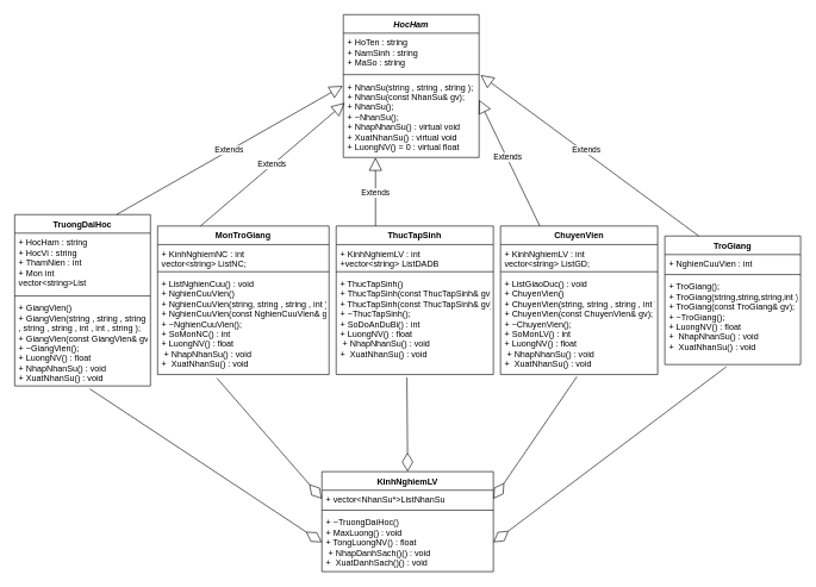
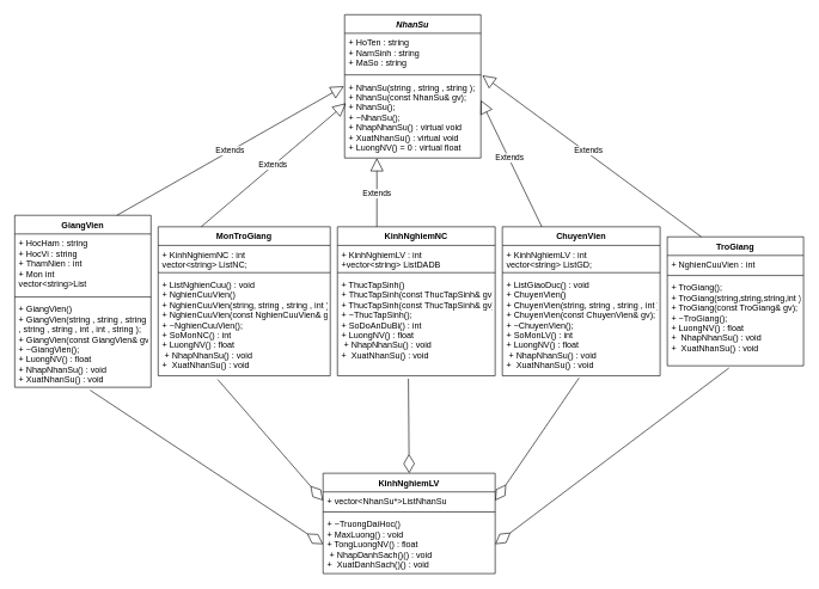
  <mxCell id="0" />
  <mxCell id="1" parent="0" />
- <mxCell id="2" value="HocHam" style="swimlane;fontStyle=3;align=center;verticalAlign=top;childLayout=stackLayout;horizontal=1;startSize=26;horizontalStack=0;resizeParent=1;resizeParentMax=0;resizeLast=0;collapsible=1;marginBottom=0;" vertex="1" parent="1"><mxGeometry x="480" y="20" width="190" height="200" as="geometry" /></mxCell>
+ <mxCell id="2" value="NhanSu" style="swimlane;fontStyle=3;align=center;verticalAlign=top;childLayout=stackLayout;horizontal=1;startSize=26;horizontalStack=0;resizeParent=1;resizeParentMax=0;resizeLast=0;collapsible=1;marginBottom=0;" vertex="1" parent="1"><mxGeometry x="480" y="20" width="190" height="200" as="geometry" /></mxCell>
  <mxCell id="3" value="+ HoTen : string&#10;+ NamSinh : string&#10;+ MaSo : string" style="text;strokeColor=none;fillColor=none;align=left;verticalAlign=top;spacingLeft=4;spacingRight=4;overflow=hidden;rotatable=0;points=[[0,0.5],[1,0.5]];portConstraint=eastwest;" vertex="1" parent="2"><mxGeometry y="26" width="190" height="54" as="geometry" /></mxCell>
  <mxCell id="4" value="" style="line;strokeWidth=1;fillColor=none;align=left;verticalAlign=middle;spacingTop=-1;spacingLeft=3;spacingRight=3;rotatable=0;labelPosition=right;points=[];portConstraint=eastwest;" vertex="1" parent="2"><mxGeometry y="80" width="190" height="8" as="geometry" /></mxCell>
  <mxCell id="5" value="+ NhanSu(string , string , string );&#10;+ NhanSu(const NhanSu&amp; gv);&#10;+ NhanSu();&#10;+ ~NhanSu();&#10;+ NhapNhanSu() : virtual void&#10;+ XuatNhanSu() : virtual void&#10;+ LuongNV() = 0 : virtual float" style="text;strokeColor=none;fillColor=none;align=left;verticalAlign=top;spacingLeft=4;spacingRight=4;overflow=hidden;rotatable=0;points=[[0,0.5],[1,0.5]];portConstraint=eastwest;" vertex="1" parent="2"><mxGeometry y="88" width="190" height="112" as="geometry" /></mxCell>
- <mxCell id="6" value="TruongDaiHoc" style="swimlane;fontStyle=1;align=center;verticalAlign=top;childLayout=stackLayout;horizontal=1;startSize=26;horizontalStack=0;resizeParent=1;resizeParentMax=0;resizeLast=0;collapsible=1;marginBottom=0;" vertex="1" parent="1"><mxGeometry y="300" width="190" height="240" as="geometry" x="20" /></mxCell>
+ <mxCell id="6" value="GiangVien" style="swimlane;fontStyle=1;align=center;verticalAlign=top;childLayout=stackLayout;horizontal=1;startSize=26;horizontalStack=0;resizeParent=1;resizeParentMax=0;resizeLast=0;collapsible=1;marginBottom=0;" vertex="1" parent="1"><mxGeometry y="300" width="190" height="240" as="geometry" x="20" /></mxCell>
  <mxCell id="7" value="+ HocHam : string&#10;+ HocVi : string&#10;+ ThamNien : int&#10;+ Mon int&#10; vector&lt;string&gt;List" style="text;strokeColor=none;fillColor=none;align=left;verticalAlign=top;spacingLeft=4;spacingRight=4;overflow=hidden;rotatable=0;points=[[0,0.5],[1,0.5]];portConstraint=eastwest;" vertex="1" parent="6"><mxGeometry y="26" width="190" height="84" as="geometry" /></mxCell>
  <mxCell id="8" value="" style="line;strokeWidth=1;fillColor=none;align=left;verticalAlign=middle;spacingTop=-1;spacingLeft=3;spacingRight=3;rotatable=0;labelPosition=right;points=[];portConstraint=eastwest;" vertex="1" parent="6"><mxGeometry y="110" width="190" height="8" as="geometry" /></mxCell>
  <mxCell id="9" value="+ GiangVien()&#10;+ GiangVien(string , string , string &#10;, string , string , int , int , string );&#10;+ GiangVien(const GiangVien&amp; gv);&#10;+ ~GiangVien();&#10;+ LuongNV() : float&#10;+ NhapNhanSu() : void&#10;+ XuatNhanSu() : void" style="text;strokeColor=none;fillColor=none;align=left;verticalAlign=top;spacingLeft=4;spacingRight=4;overflow=hidden;rotatable=0;points=[[0,0.5],[1,0.5]];portConstraint=eastwest;" vertex="1" parent="6"><mxGeometry y="118" width="190" height="122" as="geometry" /></mxCell>
  <mxCell id="10" value="TroGiang" style="swimlane;fontStyle=1;align=center;verticalAlign=top;childLayout=stackLayout;horizontal=1;startSize=26;horizontalStack=0;resizeParent=1;resizeParentMax=0;resizeLast=0;collapsible=1;marginBottom=0;" vertex="1" parent="1"><mxGeometry x="930" y="330" width="190" height="180" as="geometry" /></mxCell>
  <mxCell id="11" value="+ NghienCuuVien : int" style="text;strokeColor=none;fillColor=none;align=left;verticalAlign=top;spacingLeft=4;spacingRight=4;overflow=hidden;rotatable=0;points=[[0,0.5],[1,0.5]];portConstraint=eastwest;" vertex="1" parent="10"><mxGeometry y="26" width="190" height="24" as="geometry" /></mxCell>
  <mxCell id="12" value="" style="line;strokeWidth=1;fillColor=none;align=left;verticalAlign=middle;spacingTop=-1;spacingLeft=3;spacingRight=3;rotatable=0;labelPosition=right;points=[];portConstraint=eastwest;" vertex="1" parent="10"><mxGeometry y="50" width="190" height="8" as="geometry" /></mxCell>
  <mxCell id="13" value="+ TroGiang();&#10;+ TroGiang(string,string,string,int );&#10;+ TroGiang(const TroGiang&amp; gv);&#10;+ ~TroGiang();&#10;+ LuongNV() : float&#10;+  NhapNhanSu() : void&#10;+  XuatNhanSu() : void" style="text;strokeColor=none;fillColor=none;align=left;verticalAlign=top;spacingLeft=4;spacingRight=4;overflow=hidden;rotatable=0;points=[[0,0.5],[1,0.5]];portConstraint=eastwest;" vertex="1" parent="10"><mxGeometry y="58" width="190" height="122" as="geometry" /></mxCell>
  <mxCell id="14" value="MonTroGiang" style="swimlane;fontStyle=1;align=center;verticalAlign=top;childLayout=stackLayout;horizontal=1;startSize=26;horizontalStack=0;resizeParent=1;resizeParentMax=0;resizeLast=0;collapsible=1;marginBottom=0;" vertex="1" parent="1"><mxGeometry x="220" y="316" width="240" height="208" as="geometry" /></mxCell>
  <mxCell id="15" value="+ KinhNghiemNC : int&#10; vector&lt;string&gt; ListNC;" style="text;strokeColor=none;fillColor=none;align=left;verticalAlign=top;spacingLeft=4;spacingRight=4;overflow=hidden;rotatable=0;points=[[0,0.5],[1,0.5]];portConstraint=eastwest;" vertex="1" parent="14"><mxGeometry y="26" width="240" height="34" as="geometry" /></mxCell>
  <mxCell id="16" value="" style="line;strokeWidth=1;fillColor=none;align=left;verticalAlign=middle;spacingTop=-1;spacingLeft=3;spacingRight=3;rotatable=0;labelPosition=right;points=[];portConstraint=eastwest;" vertex="1" parent="14"><mxGeometry y="60" width="240" height="8" as="geometry" /></mxCell>
  <mxCell id="17" value="+ ListNghienCuu() : void&#10;+ NghienCuuVien()&#10;+ NghienCuuVien(string, string , string , int );&#10;+ NghienCuuVien(const NghienCuuVien&amp; gv);&#10;+ ~NghienCuuVien();&#10;+ SoMonNC() : int&#10;+ LuongNV() : float&#10; + NhapNhanSu() : void&#10;+  XuatNhanSu() : void" style="text;strokeColor=none;fillColor=none;align=left;verticalAlign=top;spacingLeft=4;spacingRight=4;overflow=hidden;rotatable=0;points=[[0,0.5],[1,0.5]];portConstraint=eastwest;" vertex="1" parent="14"><mxGeometry y="68" width="240" height="140" as="geometry" /></mxCell>
  <mxCell id="18" value="ChuyenVien" style="swimlane;fontStyle=1;align=center;verticalAlign=top;childLayout=stackLayout;horizontal=1;startSize=26;horizontalStack=0;resizeParent=1;resizeParentMax=0;resizeLast=0;collapsible=1;marginBottom=0;" vertex="1" parent="1"><mxGeometry x="700" y="316" width="220" height="208" as="geometry" /></mxCell>
  <mxCell id="19" value="+ KinhNghiemLV : int&#10; vector&lt;string&gt; ListGD;" style="text;strokeColor=none;fillColor=none;align=left;verticalAlign=top;spacingLeft=4;spacingRight=4;overflow=hidden;rotatable=0;points=[[0,0.5],[1,0.5]];portConstraint=eastwest;" vertex="1" parent="18"><mxGeometry y="26" width="220" height="34" as="geometry" /></mxCell>
  <mxCell id="20" value="" style="line;strokeWidth=1;fillColor=none;align=left;verticalAlign=middle;spacingTop=-1;spacingLeft=3;spacingRight=3;rotatable=0;labelPosition=right;points=[];portConstraint=eastwest;" vertex="1" parent="18"><mxGeometry y="60" width="220" height="8" as="geometry" /></mxCell>
  <mxCell id="21" value="+ ListGiaoDuc() : void&#10;+ ChuyenVien()&#10;+ ChuyenVien(string, string , string , int );&#10;+ ChuyenVien(const ChuyenVien&amp; gv);&#10;+ ~ChuyenVien();&#10;+ SoMonLV() : int&#10;+ LuongNV() : float&#10; + NhapNhanSu() : void&#10;+  XuatNhanSu() : void" style="text;strokeColor=none;fillColor=none;align=left;verticalAlign=top;spacingLeft=4;spacingRight=4;overflow=hidden;rotatable=0;points=[[0,0.5],[1,0.5]];portConstraint=eastwest;" vertex="1" parent="18"><mxGeometry y="68" width="220" height="140" as="geometry" /></mxCell>
- <mxCell id="22" value="ThucTapSinh" style="swimlane;fontStyle=1;align=center;verticalAlign=top;childLayout=stackLayout;horizontal=1;startSize=26;horizontalStack=0;resizeParent=1;resizeParentMax=0;resizeLast=0;collapsible=1;marginBottom=0;" vertex="1" parent="1"><mxGeometry x="470" y="316" width="220" height="208" as="geometry" /></mxCell>
+ <mxCell id="22" value="KinhNghiemNC" style="swimlane;fontStyle=1;align=center;verticalAlign=top;childLayout=stackLayout;horizontal=1;startSize=26;horizontalStack=0;resizeParent=1;resizeParentMax=0;resizeLast=0;collapsible=1;marginBottom=0;" vertex="1" parent="1"><mxGeometry x="470" y="316" width="220" height="208" as="geometry" /></mxCell>
  <mxCell id="23" value="+ KinhNghiemLV : int&#10;+vector&lt;string&gt; ListDADB" style="text;strokeColor=none;fillColor=none;align=left;verticalAlign=top;spacingLeft=4;spacingRight=4;overflow=hidden;rotatable=0;points=[[0,0.5],[1,0.5]];portConstraint=eastwest;" vertex="1" parent="22"><mxGeometry y="26" width="220" height="34" as="geometry" /></mxCell>
  <mxCell id="24" value="" style="line;strokeWidth=1;fillColor=none;align=left;verticalAlign=middle;spacingTop=-1;spacingLeft=3;spacingRight=3;rotatable=0;labelPosition=right;points=[];portConstraint=eastwest;" vertex="1" parent="22"><mxGeometry y="60" width="220" height="8" as="geometry" /></mxCell>
  <mxCell id="25" value="+ ThucTapSinh()&#10;+ ThucTapSinh(const ThucTapSinh&amp; gv);&#10;+ ThucTapSinh(const ThucTapSinh&amp; gv);&#10;+ ~ThucTapSinh();&#10;+ SoDoAnDuBi() : int&#10;+ LuongNV() : float&#10; + NhapNhanSu() : void&#10;+  XuatNhanSu() : void" style="text;strokeColor=none;fillColor=none;align=left;verticalAlign=top;spacingLeft=4;spacingRight=4;overflow=hidden;rotatable=0;points=[[0,0.5],[1,0.5]];portConstraint=eastwest;" vertex="1" parent="22"><mxGeometry y="68" width="220" height="140" as="geometry" /></mxCell>
  <mxCell id="26" value="KinhNghiemLV" style="swimlane;fontStyle=1;align=center;verticalAlign=top;childLayout=stackLayout;horizontal=1;startSize=26;horizontalStack=0;resizeParent=1;resizeParentMax=0;resizeLast=0;collapsible=1;marginBottom=0;" vertex="1" parent="1"><mxGeometry x="450" y="660" width="240" height="140" as="geometry" /></mxCell>
  <mxCell id="27" value="+ vector&lt;NhanSu*&gt;ListNhanSu" style="text;strokeColor=none;fillColor=none;align=left;verticalAlign=top;spacingLeft=4;spacingRight=4;overflow=hidden;rotatable=0;points=[[0,0.5],[1,0.5]];portConstraint=eastwest;" vertex="1" parent="26"><mxGeometry y="26" width="240" height="24" as="geometry" /></mxCell>
  <mxCell id="28" value="" style="line;strokeWidth=1;fillColor=none;align=left;verticalAlign=middle;spacingTop=-1;spacingLeft=3;spacingRight=3;rotatable=0;labelPosition=right;points=[];portConstraint=eastwest;" vertex="1" parent="26"><mxGeometry y="50" width="240" height="8" as="geometry" /></mxCell>
  <mxCell id="29" value="+ ~TruongDaiHoc()&#10;+ MaxLuong() : void&#10;+ TongLuongNV() : float&#10; + NhapDanhSach()() : void&#10;+  XuatDanhSach()() : void" style="text;strokeColor=none;fillColor=none;align=left;verticalAlign=top;spacingLeft=4;spacingRight=4;overflow=hidden;rotatable=0;points=[[0,0.5],[1,0.5]];portConstraint=eastwest;" vertex="1" parent="26"><mxGeometry y="58" width="240" height="82" as="geometry" /></mxCell>
  <mxCell id="30" value="Extends" style="endArrow=block;endSize=16;endFill=0;html=1;rounded=0;entryX=0.011;entryY=0.318;entryDx=0;entryDy=0;entryPerimeter=0;exitX=0.25;exitY=0;exitDx=0;exitDy=0;" edge="1" parent="1" source="14" target="5"><mxGeometry x="-0.007" y="1" width="160" relative="1" as="geometry"><mxPoint x="320" y="450" as="sourcePoint" /><mxPoint x="480" y="450" as="targetPoint" /><mxPoint as="offset" /></mxGeometry></mxCell>
  <mxCell id="31" value="Extends" style="endArrow=block;endSize=16;endFill=0;html=1;rounded=0;entryX=-0.005;entryY=0.106;entryDx=0;entryDy=0;entryPerimeter=0;exitX=0.75;exitY=0;exitDx=0;exitDy=0;" edge="1" parent="1" source="6" target="5"><mxGeometry x="-0.004" width="160" relative="1" as="geometry"><mxPoint x="280" y="298.02" as="sourcePoint" /><mxPoint x="442.09" y="237.996" as="targetPoint" /><mxPoint as="offset" /><Array as="points" /></mxGeometry></mxCell>
  <mxCell id="32" value="Extends" style="endArrow=block;endSize=16;endFill=0;html=1;rounded=0;entryX=1;entryY=0.28;entryDx=0;entryDy=0;entryPerimeter=0;exitX=0.25;exitY=0;exitDx=0;exitDy=0;" edge="1" parent="1" source="18" target="5"><mxGeometry x="0.082" y="-1" width="160" relative="1" as="geometry"><mxPoint x="840" y="410.02" as="sourcePoint" /><mxPoint x="1002.09" y="349.996" as="targetPoint" /><mxPoint as="offset" /></mxGeometry></mxCell>
  <mxCell id="33" value="Extends" style="endArrow=block;endSize=16;endFill=0;html=1;rounded=0;entryX=0.237;entryY=1;entryDx=0;entryDy=0;entryPerimeter=0;exitX=0.25;exitY=0;exitDx=0;exitDy=0;" edge="1" parent="1" source="22" target="5"><mxGeometry x="-0.042" width="160" relative="1" as="geometry"><mxPoint x="825" y="818.02" as="sourcePoint" /><mxPoint x="987.09" y="757.996" as="targetPoint" /><mxPoint as="offset" /><Array as="points" /></mxGeometry></mxCell>
  <mxCell id="34" value="Extends" style="endArrow=block;endSize=16;endFill=0;html=1;rounded=0;entryX=1.011;entryY=-0.03;entryDx=0;entryDy=0;entryPerimeter=0;exitX=0.25;exitY=0;exitDx=0;exitDy=0;" edge="1" parent="1" source="10" target="5"><mxGeometry x="0.043" y="-3" width="160" relative="1" as="geometry"><mxPoint x="970" y="430.02" as="sourcePoint" /><mxPoint x="750" y="590" as="targetPoint" /><mxPoint as="offset" /></mxGeometry></mxCell>
  <mxCell id="35" value="" style="endArrow=diamondThin;endFill=0;endSize=24;html=1;rounded=0;exitX=0.553;exitY=1.033;exitDx=0;exitDy=0;exitPerimeter=0;entryX=0;entryY=0.5;entryDx=0;entryDy=0;" edge="1" parent="1" source="9" target="29"><mxGeometry width="160" relative="1" as="geometry"><mxPoint x="470" y="640" as="sourcePoint" /><mxPoint x="630" y="640" as="targetPoint" /></mxGeometry></mxCell>
  <mxCell id="36" value="" style="endArrow=diamondThin;endFill=0;endSize=24;html=1;rounded=0;entryX=1;entryY=0.5;entryDx=0;entryDy=0;exitX=0.453;exitY=1.025;exitDx=0;exitDy=0;exitPerimeter=0;" edge="1" parent="1" source="13" target="29"><mxGeometry width="160" relative="1" as="geometry"><mxPoint x="470" y="640" as="sourcePoint" /><mxPoint x="630" y="640" as="targetPoint" /></mxGeometry></mxCell>
  <mxCell id="37" value="" style="endArrow=diamondThin;endFill=0;endSize=24;html=1;rounded=0;exitX=0.486;exitY=1.021;exitDx=0;exitDy=0;exitPerimeter=0;entryX=1;entryY=0.5;entryDx=0;entryDy=0;" edge="1" parent="1" source="21" target="27"><mxGeometry width="160" relative="1" as="geometry"><mxPoint x="470" y="640" as="sourcePoint" /><mxPoint x="630" y="640" as="targetPoint" /></mxGeometry></mxCell>
  <mxCell id="38" value="" style="endArrow=diamondThin;endFill=0;endSize=24;html=1;rounded=0;exitX=0.45;exitY=1.029;exitDx=0;exitDy=0;exitPerimeter=0;entryX=0.5;entryY=0;entryDx=0;entryDy=0;" edge="1" parent="1" source="25" target="26"><mxGeometry width="160" relative="1" as="geometry"><mxPoint x="470" y="640" as="sourcePoint" /><mxPoint x="630" y="640" as="targetPoint" /></mxGeometry></mxCell>
  <mxCell id="39" value="" style="endArrow=diamondThin;endFill=0;endSize=24;html=1;rounded=0;exitX=0.346;exitY=1.036;exitDx=0;exitDy=0;exitPerimeter=0;entryX=0;entryY=0.5;entryDx=0;entryDy=0;" edge="1" parent="1" source="17" target="27"><mxGeometry width="160" relative="1" as="geometry"><mxPoint x="470" y="640" as="sourcePoint" /><mxPoint x="630" y="640" as="targetPoint" /></mxGeometry></mxCell>
